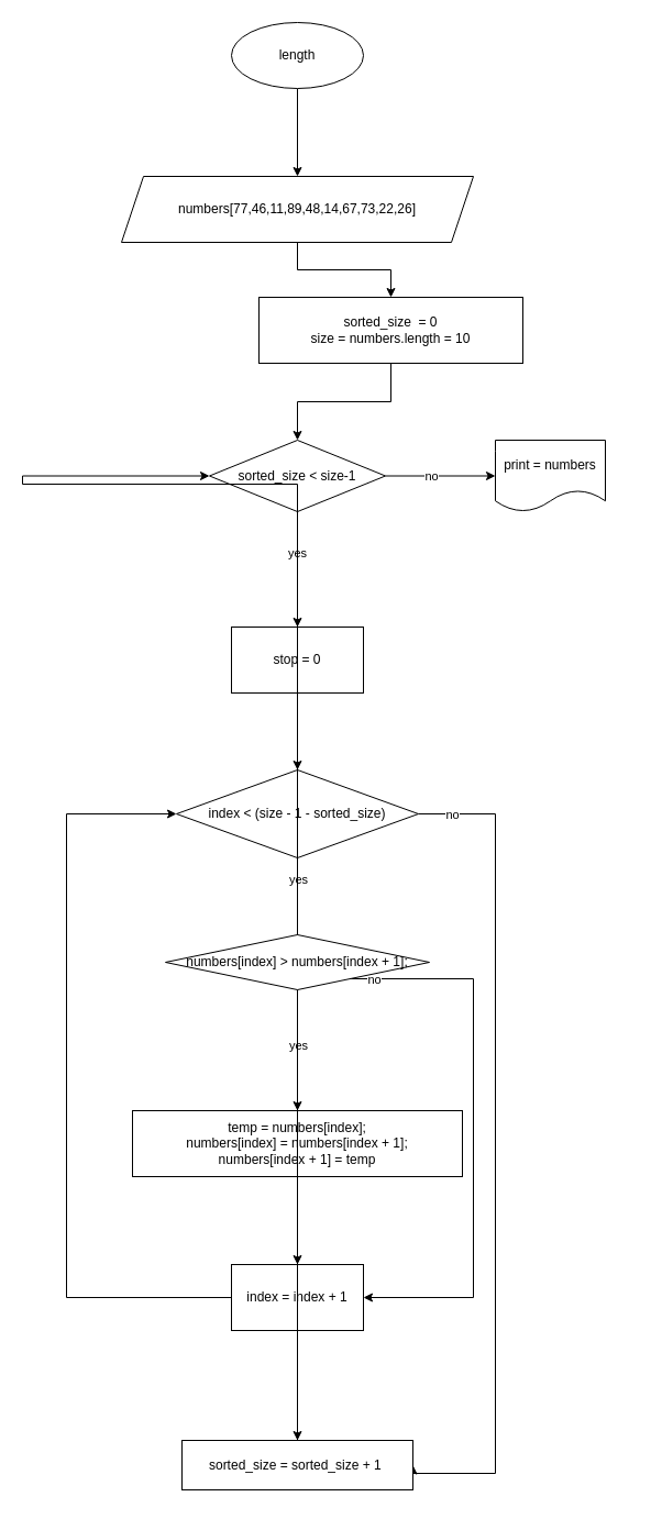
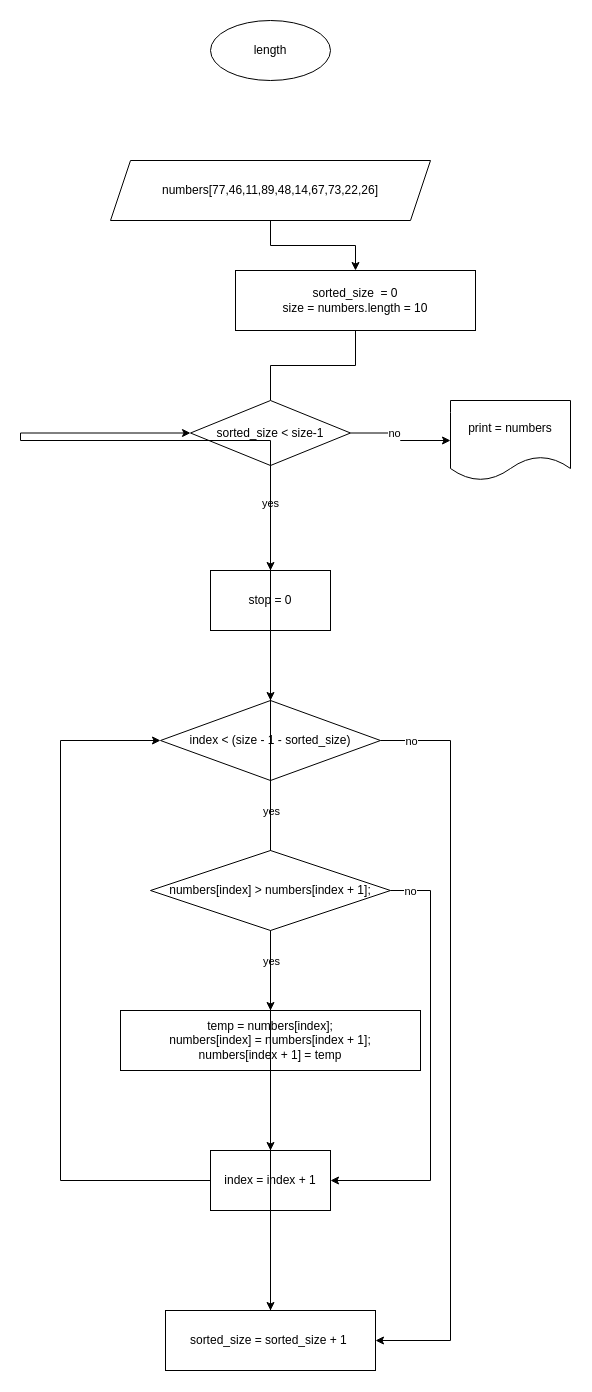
  <mxCell id="0" />
  <mxCell id="1" parent="0" />
- <mxCell id="2" value="" style="edgeStyle=orthogonalEdgeStyle;rounded=0;orthogonalLoop=1;jettySize=auto;html=1;" edge="1" parent="1" source="3" target="5"><mxGeometry relative="1" as="geometry" /></mxCell>
  <mxCell id="3" value="length" style="ellipse;whiteSpace=wrap;html=1;" vertex="1" parent="1"><mxGeometry x="210" y="20" width="120" height="60" as="geometry" /></mxCell>
  <mxCell id="4" style="edgeStyle=orthogonalEdgeStyle;rounded=0;orthogonalLoop=1;jettySize=auto;html=1;entryX=0.5;entryY=0;entryDx=0;entryDy=0;" edge="1" parent="1" source="5" target="7"><mxGeometry relative="1" as="geometry" /></mxCell>
  <mxCell id="5" value="numbers[77,46,11,89,48,14,67,73,22,26]&lt;br&gt;" style="shape=parallelogram;perimeter=parallelogramPerimeter;whiteSpace=wrap;html=1;fixedSize=1;" vertex="1" parent="1"><mxGeometry x="110" y="160" width="320" height="60" as="geometry" /></mxCell>
- <mxCell id="6" value="" style="edgeStyle=orthogonalEdgeStyle;rounded=0;orthogonalLoop=1;jettySize=auto;html=1;" edge="1" parent="1" source="7" target="12"><mxGeometry relative="1" as="geometry" /></mxCell>
+ <mxCell id="6" value="" style="edgeStyle=orthogonalEdgeStyle;rounded=0;orthogonalLoop=1;jettySize=auto;html=1;endArrow=none;" edge="1" parent="1" source="7" target="12"><mxGeometry relative="1" as="geometry" /></mxCell>
  <mxCell id="7" value="sorted_size&amp;nbsp; = 0&lt;br&gt;size = numbers.length = 10" style="whiteSpace=wrap;html=1;" vertex="1" parent="1"><mxGeometry x="235" y="270" width="240" height="60" as="geometry" /></mxCell>
  <mxCell id="8" value="" style="edgeStyle=orthogonalEdgeStyle;rounded=0;orthogonalLoop=1;jettySize=auto;html=1;" edge="1" parent="1" source="12" target="14"><mxGeometry relative="1" as="geometry" /></mxCell>
  <mxCell id="9" value="yes" style="edgeLabel;html=1;align=center;verticalAlign=middle;resizable=0;points=[];" vertex="1" connectable="0" parent="8"><mxGeometry x="-0.289" y="-1" relative="1" as="geometry"><mxPoint as="offset" /></mxGeometry></mxCell>
  <mxCell id="10" value="" style="edgeStyle=orthogonalEdgeStyle;rounded=0;orthogonalLoop=1;jettySize=auto;html=1;" edge="1" parent="1" source="12" target="28"><mxGeometry relative="1" as="geometry" /></mxCell>
  <mxCell id="11" value="no" style="edgeLabel;html=1;align=center;verticalAlign=middle;resizable=0;points=[];" vertex="1" connectable="0" parent="10"><mxGeometry x="-0.326" y="2" relative="1" as="geometry"><mxPoint x="7" y="2" as="offset" /></mxGeometry></mxCell>
  <mxCell id="12" value="sorted_size &amp;lt; size-1" style="rhombus;whiteSpace=wrap;html=1;" vertex="1" parent="1"><mxGeometry x="190" y="400" width="160" height="65" as="geometry" /></mxCell>
  <mxCell id="13" value="" style="edgeStyle=orthogonalEdgeStyle;rounded=0;orthogonalLoop=1;jettySize=auto;html=1;" edge="1" parent="1" source="14" target="20"><mxGeometry relative="1" as="geometry" /></mxCell>
  <mxCell id="14" value="stop = 0" style="whiteSpace=wrap;html=1;" vertex="1" parent="1"><mxGeometry x="210" y="570" width="120" height="60" as="geometry" /></mxCell>
  <mxCell id="15" value="" style="edgeStyle=orthogonalEdgeStyle;rounded=0;orthogonalLoop=1;jettySize=auto;html=1;startArrow=none;" edge="1" parent="1" source="31" target="22"><mxGeometry relative="1" as="geometry" /></mxCell>
  <mxCell id="16" value="yes" style="edgeLabel;html=1;align=center;verticalAlign=middle;resizable=0;points=[];" vertex="1" connectable="0" parent="15"><mxGeometry x="0.262" relative="1" as="geometry"><mxPoint y="-170" as="offset" /></mxGeometry></mxCell>
  <mxCell id="17" value="yes" style="edgeLabel;html=1;align=center;verticalAlign=middle;resizable=0;points=[];" vertex="1" connectable="0" parent="15"><mxGeometry x="0.304" relative="1" as="geometry"><mxPoint y="-22" as="offset" /></mxGeometry></mxCell>
  <mxCell id="18" style="edgeStyle=orthogonalEdgeStyle;rounded=0;orthogonalLoop=1;jettySize=auto;html=1;entryX=1;entryY=0.5;entryDx=0;entryDy=0;" edge="1" parent="1" source="20" target="27"><mxGeometry relative="1" as="geometry"><mxPoint x="450" y="990" as="targetPoint" /><Array as="points"><mxPoint x="450" y="740" /><mxPoint x="450" y="1340" /></Array></mxGeometry></mxCell>
  <mxCell id="19" value="no" style="edgeLabel;html=1;align=center;verticalAlign=middle;resizable=0;points=[];" vertex="1" connectable="0" parent="18"><mxGeometry x="-0.926" y="-3" relative="1" as="geometry"><mxPoint x="2" y="-3" as="offset" /></mxGeometry></mxCell>
  <mxCell id="20" value="index &amp;lt; (size - 1 - sorted_size)" style="rhombus;whiteSpace=wrap;html=1;" vertex="1" parent="1"><mxGeometry x="160" y="700" width="220" height="80" as="geometry" /></mxCell>
  <mxCell id="21" value="" style="edgeStyle=orthogonalEdgeStyle;rounded=0;orthogonalLoop=1;jettySize=auto;html=1;" edge="1" parent="1" source="22" target="25"><mxGeometry relative="1" as="geometry" /></mxCell>
  <mxCell id="22" value="temp = numbers[index];&lt;br&gt;numbers[index] = numbers[index + 1];&lt;br&gt;numbers[index + 1] = temp" style="whiteSpace=wrap;html=1;" vertex="1" parent="1"><mxGeometry x="120" y="1010" width="300" height="60" as="geometry" /></mxCell>
  <mxCell id="23" value="" style="edgeStyle=orthogonalEdgeStyle;rounded=0;orthogonalLoop=1;jettySize=auto;html=1;" edge="1" parent="1" source="25" target="27"><mxGeometry relative="1" as="geometry" /></mxCell>
  <mxCell id="24" style="edgeStyle=orthogonalEdgeStyle;rounded=0;orthogonalLoop=1;jettySize=auto;html=1;entryX=0;entryY=0.5;entryDx=0;entryDy=0;" edge="1" parent="1" source="25" target="20"><mxGeometry relative="1" as="geometry"><mxPoint x="160" y="730" as="targetPoint" /><Array as="points"><mxPoint x="60" y="1180" /><mxPoint x="60" y="740" /></Array></mxGeometry></mxCell>
  <mxCell id="25" value="index = index + 1" style="whiteSpace=wrap;html=1;" vertex="1" parent="1"><mxGeometry x="210" y="1150" width="120" height="60" as="geometry" /></mxCell>
  <mxCell id="26" style="edgeStyle=orthogonalEdgeStyle;rounded=0;orthogonalLoop=1;jettySize=auto;html=1;entryX=0;entryY=0.5;entryDx=0;entryDy=0;" edge="1" parent="1" source="27" target="12"><mxGeometry relative="1" as="geometry"><Array as="points"><mxPoint x="20" y="440" /></Array></mxGeometry></mxCell>
- <mxCell id="27" value="sorted_size = sorted_size + 1&amp;nbsp;" style="whiteSpace=wrap;html=1;" vertex="1" parent="1"><mxGeometry x="165" y="1310" width="210" height="45" as="geometry" /></mxCell>
- <mxCell id="28" value="print = numbers" style="shape=document;whiteSpace=wrap;html=1;boundedLbl=1;" vertex="1" parent="1"><mxGeometry x="450" y="400" width="100" height="65" as="geometry" /></mxCell>
+ <mxCell id="27" value="sorted_size = sorted_size + 1&amp;nbsp;" style="whiteSpace=wrap;html=1;" vertex="1" parent="1"><mxGeometry x="165" y="1310" width="210" height="60" as="geometry" /></mxCell>
+ <mxCell id="28" value="print = numbers" style="shape=document;whiteSpace=wrap;html=1;boundedLbl=1;" vertex="1" parent="1"><mxGeometry x="450" y="400" width="120" height="80" as="geometry" /></mxCell>
  <mxCell id="29" style="edgeStyle=orthogonalEdgeStyle;rounded=0;orthogonalLoop=1;jettySize=auto;html=1;entryX=1;entryY=0.5;entryDx=0;entryDy=0;" edge="1" parent="1" source="31" target="25"><mxGeometry relative="1" as="geometry"><Array as="points"><mxPoint x="430" y="890" /><mxPoint x="430" y="1180" /></Array></mxGeometry></mxCell>
  <mxCell id="30" value="no" style="edgeLabel;html=1;align=center;verticalAlign=middle;resizable=0;points=[];" vertex="1" connectable="0" parent="29"><mxGeometry x="-0.947" relative="1" as="geometry"><mxPoint x="8" as="offset" /></mxGeometry></mxCell>
- <mxCell id="31" value="numbers[index] &amp;gt; numbers[index + 1];" style="rhombus;whiteSpace=wrap;html=1;" vertex="1" parent="1"><mxGeometry x="150" y="850" width="240" height="50" as="geometry" /></mxCell>
+ <mxCell id="31" value="numbers[index] &amp;gt; numbers[index + 1];" style="rhombus;whiteSpace=wrap;html=1;" vertex="1" parent="1"><mxGeometry x="150" y="850" width="240" height="80" as="geometry" /></mxCell>
  <mxCell id="32" value="" style="edgeStyle=orthogonalEdgeStyle;rounded=0;orthogonalLoop=1;jettySize=auto;html=1;endArrow=none;" edge="1" parent="1" source="20" target="31"><mxGeometry relative="1" as="geometry"><mxPoint x="270" y="780" as="sourcePoint" /><mxPoint x="270" y="1010" as="targetPoint" /></mxGeometry></mxCell>
